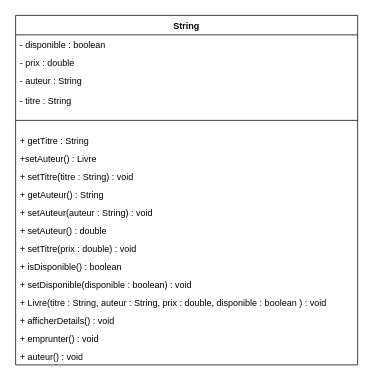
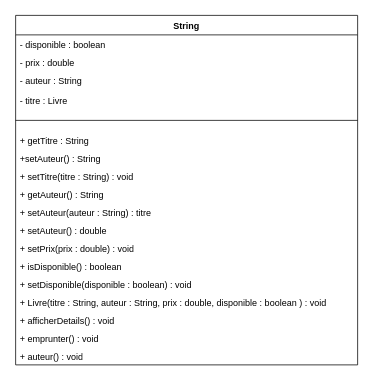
  <mxCell id="0" />
  <mxCell id="1" parent="0" />
  <mxCell id="2" value="String&lt;div&gt;&lt;br&gt;&lt;/div&gt;" style="swimlane;fontStyle=1;align=center;verticalAlign=top;childLayout=stackLayout;horizontal=1;startSize=26;horizontalStack=0;resizeParent=1;resizeParentMax=0;resizeLast=0;collapsible=1;marginBottom=0;whiteSpace=wrap;html=1;" vertex="1" parent="1"><mxGeometry x="20" y="20" width="456" height="466" as="geometry" /></mxCell>
  <mxCell id="3" value="- disponible : boolean" style="text;strokeColor=none;fillColor=none;align=left;verticalAlign=top;spacingLeft=4;spacingRight=4;overflow=hidden;rotatable=0;points=[[0,0.5],[1,0.5]];portConstraint=eastwest;whiteSpace=wrap;html=1;" vertex="1" parent="2"><mxGeometry y="26" width="456" height="24" as="geometry" /></mxCell>
  <mxCell id="4" value="- prix : double" style="text;strokeColor=none;fillColor=none;align=left;verticalAlign=top;spacingLeft=4;spacingRight=4;overflow=hidden;rotatable=0;points=[[0,0.5],[1,0.5]];portConstraint=eastwest;whiteSpace=wrap;html=1;" vertex="1" parent="2"><mxGeometry y="50" width="456" height="24" as="geometry" /></mxCell>
  <mxCell id="5" value="- auteur : String" style="text;strokeColor=none;fillColor=none;align=left;verticalAlign=top;spacingLeft=4;spacingRight=4;overflow=hidden;rotatable=0;points=[[0,0.5],[1,0.5]];portConstraint=eastwest;whiteSpace=wrap;html=1;" vertex="1" parent="2"><mxGeometry y="74" width="456" height="26" as="geometry" /></mxCell>
- <mxCell id="6" value="- titre : String&lt;div&gt;&lt;br&gt;&lt;/div&gt;&lt;div&gt;&lt;br&gt;&lt;/div&gt;" style="text;strokeColor=none;fillColor=none;align=left;verticalAlign=top;spacingLeft=4;spacingRight=4;overflow=hidden;rotatable=0;points=[[0,0.5],[1,0.5]];portConstraint=eastwest;whiteSpace=wrap;html=1;" vertex="1" parent="2"><mxGeometry y="100" width="456" height="26" as="geometry" /></mxCell>
+ <mxCell id="6" value="- titre : Livre&lt;div&gt;&lt;br&gt;&lt;/div&gt;&lt;div&gt;&lt;br&gt;&lt;/div&gt;" style="text;strokeColor=none;fillColor=none;align=left;verticalAlign=top;spacingLeft=4;spacingRight=4;overflow=hidden;rotatable=0;points=[[0,0.5],[1,0.5]];portConstraint=eastwest;whiteSpace=wrap;html=1;" vertex="1" parent="2"><mxGeometry y="100" width="456" height="26" as="geometry" /></mxCell>
  <mxCell id="7" value="" style="line;strokeWidth=1;fillColor=none;align=left;verticalAlign=middle;spacingTop=-1;spacingLeft=3;spacingRight=3;rotatable=0;labelPosition=right;points=[];portConstraint=eastwest;strokeColor=inherit;" vertex="1" parent="2"><mxGeometry y="126" width="456" height="28" as="geometry" /></mxCell>
  <mxCell id="8" value="+ getTitre : String" style="text;strokeColor=none;fillColor=none;align=left;verticalAlign=top;spacingLeft=4;spacingRight=4;overflow=hidden;rotatable=0;points=[[0,0.5],[1,0.5]];portConstraint=eastwest;whiteSpace=wrap;html=1;" vertex="1" parent="2"><mxGeometry y="154" width="456" height="24" as="geometry" /></mxCell>
- <mxCell id="9" value="+setAuteur() : Livre" style="text;strokeColor=none;fillColor=none;align=left;verticalAlign=top;spacingLeft=4;spacingRight=4;overflow=hidden;rotatable=0;points=[[0,0.5],[1,0.5]];portConstraint=eastwest;whiteSpace=wrap;html=1;" vertex="1" parent="2"><mxGeometry y="178" width="456" height="24" as="geometry" /></mxCell>
+ <mxCell id="9" value="+setAuteur() : String" style="text;strokeColor=none;fillColor=none;align=left;verticalAlign=top;spacingLeft=4;spacingRight=4;overflow=hidden;rotatable=0;points=[[0,0.5],[1,0.5]];portConstraint=eastwest;whiteSpace=wrap;html=1;" vertex="1" parent="2"><mxGeometry y="178" width="456" height="24" as="geometry" /></mxCell>
  <mxCell id="10" value="+ setTitre(titre : String) : void" style="text;strokeColor=none;fillColor=none;align=left;verticalAlign=top;spacingLeft=4;spacingRight=4;overflow=hidden;rotatable=0;points=[[0,0.5],[1,0.5]];portConstraint=eastwest;whiteSpace=wrap;html=1;" vertex="1" parent="2"><mxGeometry y="202" width="456" height="24" as="geometry" /></mxCell>
  <mxCell id="11" value="+ getAuteur() : String" style="text;strokeColor=none;fillColor=none;align=left;verticalAlign=top;spacingLeft=4;spacingRight=4;overflow=hidden;rotatable=0;points=[[0,0.5],[1,0.5]];portConstraint=eastwest;whiteSpace=wrap;html=1;" vertex="1" parent="2"><mxGeometry y="226" width="456" height="24" as="geometry" /></mxCell>
- <mxCell id="12" value="+ setAuteur(auteur : String) : void" style="text;strokeColor=none;fillColor=none;align=left;verticalAlign=top;spacingLeft=4;spacingRight=4;overflow=hidden;rotatable=0;points=[[0,0.5],[1,0.5]];portConstraint=eastwest;whiteSpace=wrap;html=1;" vertex="1" parent="2"><mxGeometry y="250" width="456" height="24" as="geometry" /></mxCell>
+ <mxCell id="12" value="+ setAuteur(auteur : String) : titre" style="text;strokeColor=none;fillColor=none;align=left;verticalAlign=top;spacingLeft=4;spacingRight=4;overflow=hidden;rotatable=0;points=[[0,0.5],[1,0.5]];portConstraint=eastwest;whiteSpace=wrap;html=1;" vertex="1" parent="2"><mxGeometry y="250" width="456" height="24" as="geometry" /></mxCell>
  <mxCell id="13" value="+ setAuteur() : double" style="text;strokeColor=none;fillColor=none;align=left;verticalAlign=top;spacingLeft=4;spacingRight=4;overflow=hidden;rotatable=0;points=[[0,0.5],[1,0.5]];portConstraint=eastwest;whiteSpace=wrap;html=1;" vertex="1" parent="2"><mxGeometry y="274" width="456" height="24" as="geometry" /></mxCell>
- <mxCell id="14" value="+ setTitre(prix : double) : void" style="text;strokeColor=none;fillColor=none;align=left;verticalAlign=top;spacingLeft=4;spacingRight=4;overflow=hidden;rotatable=0;points=[[0,0.5],[1,0.5]];portConstraint=eastwest;whiteSpace=wrap;html=1;" vertex="1" parent="2"><mxGeometry y="298" width="456" height="24" as="geometry" /></mxCell>
+ <mxCell id="14" value="+ setPrix(prix : double) : void" style="text;strokeColor=none;fillColor=none;align=left;verticalAlign=top;spacingLeft=4;spacingRight=4;overflow=hidden;rotatable=0;points=[[0,0.5],[1,0.5]];portConstraint=eastwest;whiteSpace=wrap;html=1;" vertex="1" parent="2"><mxGeometry y="298" width="456" height="24" as="geometry" /></mxCell>
  <mxCell id="15" value="+ isDisponible() : boolean" style="text;strokeColor=none;fillColor=none;align=left;verticalAlign=top;spacingLeft=4;spacingRight=4;overflow=hidden;rotatable=0;points=[[0,0.5],[1,0.5]];portConstraint=eastwest;whiteSpace=wrap;html=1;" vertex="1" parent="2"><mxGeometry y="322" width="456" height="24" as="geometry" /></mxCell>
  <mxCell id="16" value="+ setDisponible(disponible : boolean) : void" style="text;strokeColor=none;fillColor=none;align=left;verticalAlign=top;spacingLeft=4;spacingRight=4;overflow=hidden;rotatable=0;points=[[0,0.5],[1,0.5]];portConstraint=eastwest;whiteSpace=wrap;html=1;" vertex="1" parent="2"><mxGeometry y="346" width="456" height="24" as="geometry" /></mxCell>
  <mxCell id="17" value="+ Livre(titre : String, auteur : String, prix : double, disponible : boolean ) : void" style="text;strokeColor=none;fillColor=none;align=left;verticalAlign=top;spacingLeft=4;spacingRight=4;overflow=hidden;rotatable=0;points=[[0,0.5],[1,0.5]];portConstraint=eastwest;whiteSpace=wrap;html=1;" vertex="1" parent="2"><mxGeometry y="370" width="456" height="24" as="geometry" /></mxCell>
  <mxCell id="18" value="+ afficherDetails() : void" style="text;strokeColor=none;fillColor=none;align=left;verticalAlign=top;spacingLeft=4;spacingRight=4;overflow=hidden;rotatable=0;points=[[0,0.5],[1,0.5]];portConstraint=eastwest;whiteSpace=wrap;html=1;" vertex="1" parent="2"><mxGeometry y="394" width="456" height="24" as="geometry" /></mxCell>
  <mxCell id="19" value="+ emprunter() : void" style="text;strokeColor=none;fillColor=none;align=left;verticalAlign=top;spacingLeft=4;spacingRight=4;overflow=hidden;rotatable=0;points=[[0,0.5],[1,0.5]];portConstraint=eastwest;whiteSpace=wrap;html=1;" vertex="1" parent="2"><mxGeometry y="418" width="456" height="24" as="geometry" /></mxCell>
  <mxCell id="20" value="+ auteur() : void" style="text;strokeColor=none;fillColor=none;align=left;verticalAlign=top;spacingLeft=4;spacingRight=4;overflow=hidden;rotatable=0;points=[[0,0.5],[1,0.5]];portConstraint=eastwest;whiteSpace=wrap;html=1;" vertex="1" parent="2"><mxGeometry y="442" width="456" height="24" as="geometry" /></mxCell>
